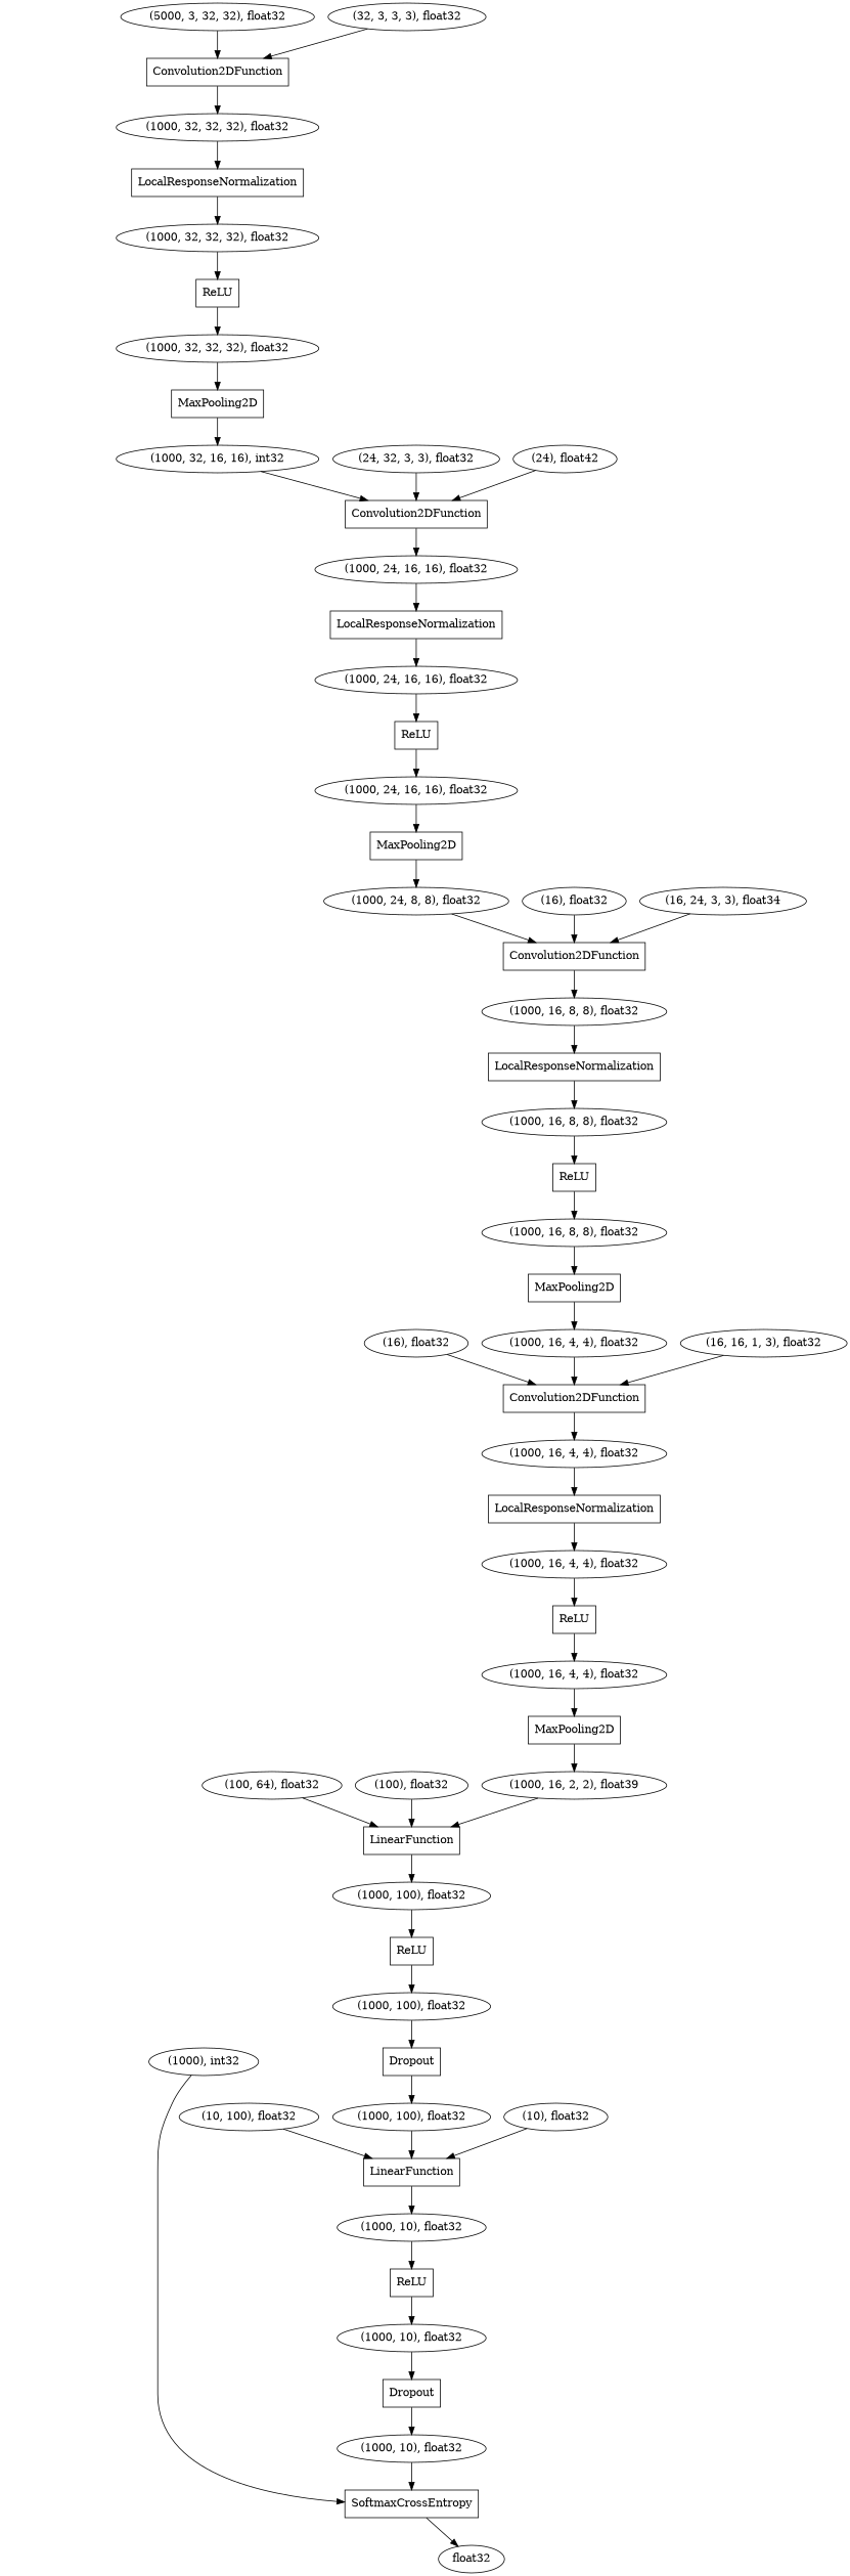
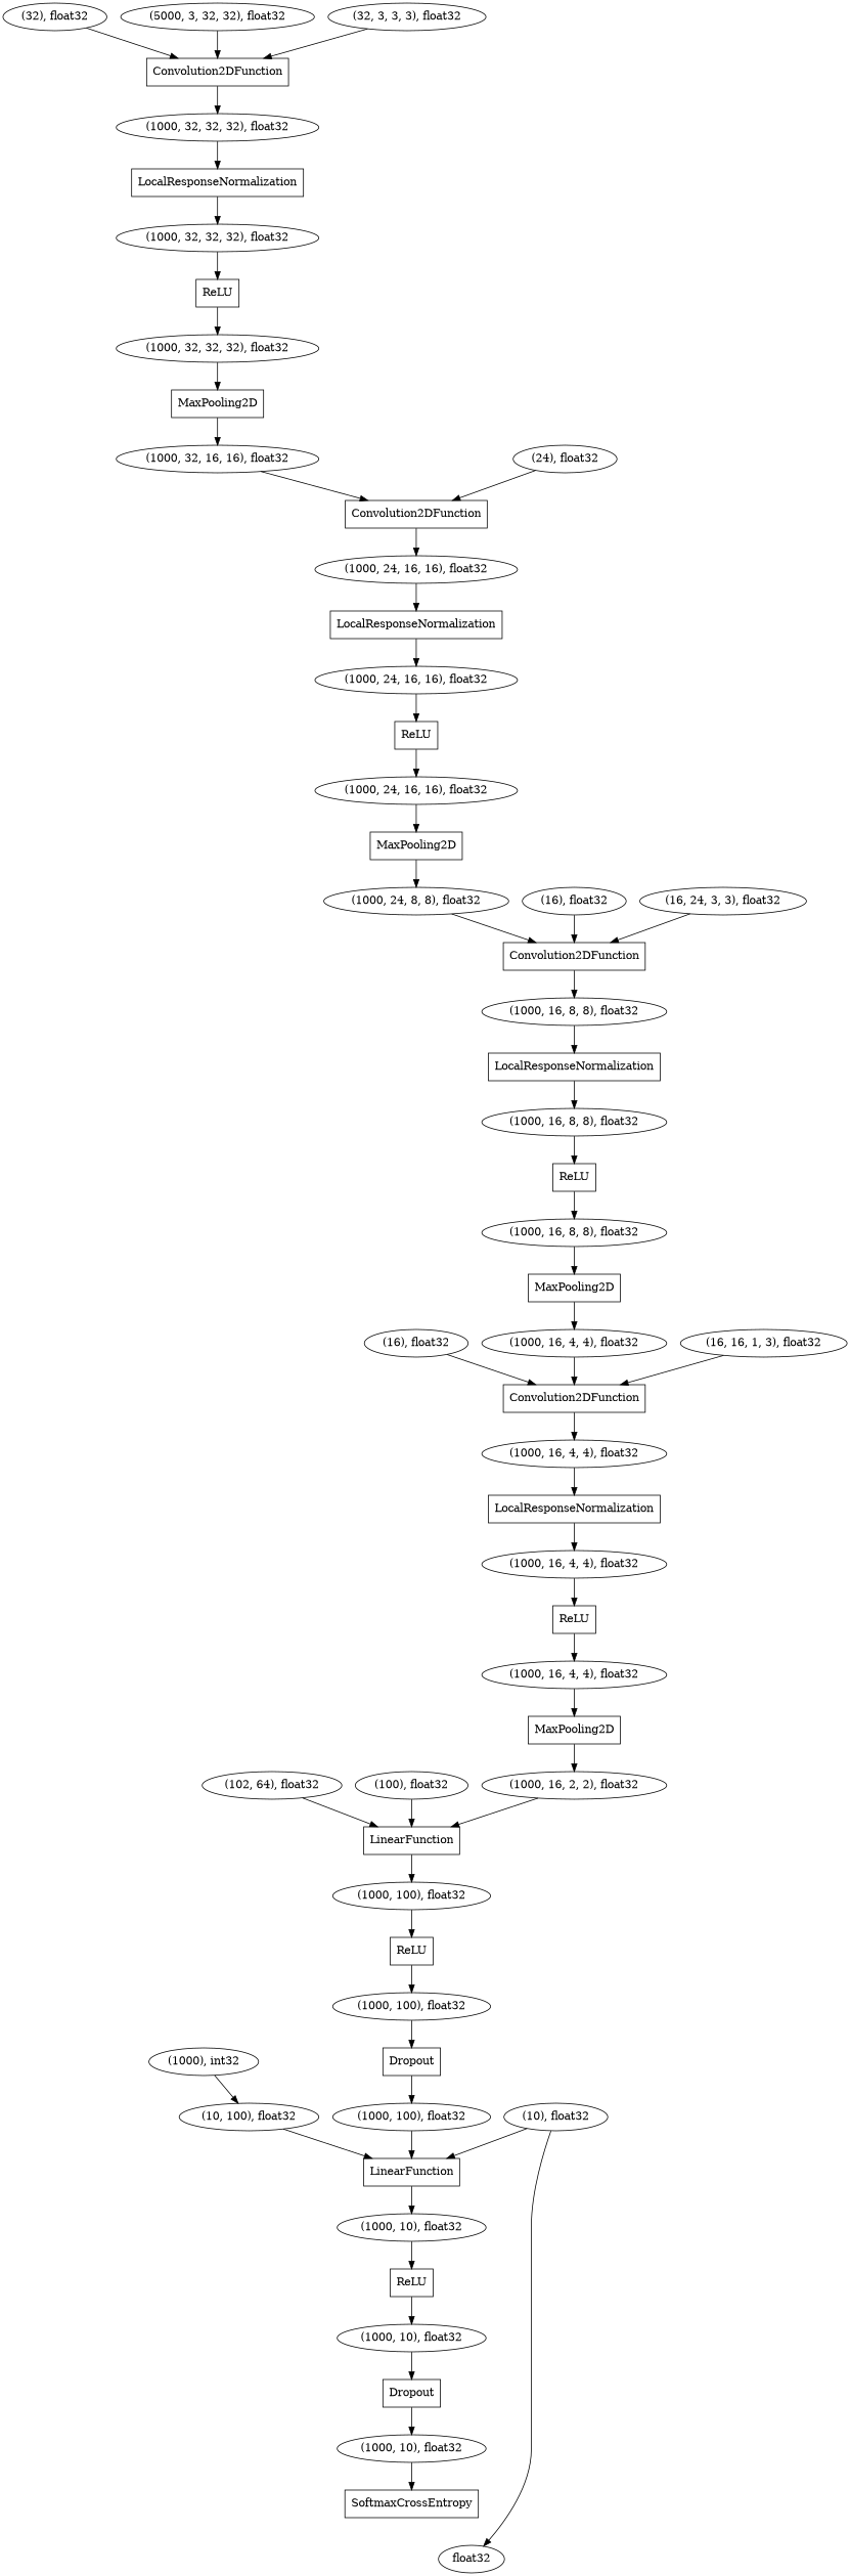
  digraph {
    node [shape=oval]
    n1 [label=Dropout shape=box]
    n2 [label="(1000, 10), float32"]
    n3 [label=SoftmaxCrossEntropy shape=box]
-   n4 [label="(1000, 32, 16, 16), int32"]
+   n4 [label="(1000, 32, 16, 16), float32"]
    n5 [label=Convolution2DFunction shape=box]
    n6 [label="(1000, 24, 16, 16), float32"]
    n7 [label=MaxPooling2D shape=box]
    n8 [label=LinearFunction shape=box]
    n9 [label="(1000, 10), float32"]
    n10 [label=ReLU shape=box]
    n11 [label=LocalResponseNormalization shape=box]
    n12 [label="(1000, 24, 16, 16), float32"]
    n13 [label=LocalResponseNormalization shape=box]
    n14 [label="(1000, 32, 32, 32), float32"]
    n15 [label=ReLU shape=box]
    n16 [label="(1000, 10), float32"]
    n17 [label=LinearFunction shape=box]
    n18 [label="(1000, 100), float32"]
    n19 [label=ReLU shape=box]
    n20 [label=MaxPooling2D shape=box]
    n21 [label="(1000, 24, 8, 8), float32"]
    n22 [label=Convolution2DFunction shape=box]
    n23 [label=Convolution2DFunction shape=box]
    n24 [label="(1000, 16, 4, 4), float32"]
    n25 [label=LocalResponseNormalization shape=box]
    n26 [label=float32]
    n27 [label=LocalResponseNormalization shape=box]
    n28 [label="(1000, 16, 8, 8), float32"]
    n29 [label=ReLU shape=box]
    n30 [label=ReLU shape=box]
    n31 [label="(1000, 16, 4, 4), float32"]
    n32 [label=MaxPooling2D shape=box]
    n33 [label=Convolution2DFunction shape=box]
    n34 [label="(1000, 32, 32, 32), float32"]
    n35 [label="(1000, 16, 8, 8), float32"]
    n36 [label="(1000, 32, 32, 32), float32"]
-   n37 [label="(24, 32, 3, 3), float32"]
    n38 [label="(16), float32"]
    n39 [label=MaxPooling2D shape=box]
    n40 [label="(1000, 16, 4, 4), float32"]
    n41 [label="(16), float32"]
    n42 [label="(1000, 16, 8, 8), float32"]
-   n43 [label="(16, 24, 3, 3), float34"]
+   n43 [label="(16, 24, 3, 3), float32"]
    n44 [label=ReLU shape=box]
    n45 [label="(1000, 24, 16, 16), float32"]
+   n46 [label="(32), float32"]
    n47 [label="(10, 100), float32"]
    n48 [label="(10), float32"]
    n49 [label="(1000, 16, 4, 4), float32"]
-   n50 [label="(100, 64), float32"]
+   n50 [label="(102, 64), float32"]
    n51 [label="(1000), int32"]
    n52 [label="(5000, 3, 32, 32), float32"]
-   n53 [label="(24), float42"]
+   n53 [label="(24), float32"]
    n54 [label="(100), float32"]
-   n55 [label="(1000, 16, 2, 2), float39"]
+   n55 [label="(1000, 16, 2, 2), float32"]
    n56 [label="(1000, 100), float32"]
    n57 [label=Dropout shape=box]
    n58 [label="(32, 3, 3, 3), float32"]
    n59 [label="(1000, 100), float32"]
    n60 [label="(16, 16, 1, 3), float32"]
    n1 -> n2
    n2 -> n3
-   n3 -> n26
+   n48 -> n26
    n4 -> n5
    n5 -> n6
    n6 -> n11
    n7 -> n4
    n8 -> n9
    n9 -> n10
    n10 -> n16
    n11 -> n12
    n12 -> n44
    n13 -> n14
    n14 -> n15
    n15 -> n36
    n16 -> n1
    n17 -> n18
    n18 -> n19
    n19 -> n56
    n20 -> n21
    n21 -> n22
    n22 -> n42
    n23 -> n24
    n24 -> n25
    n25 -> n49
    n27 -> n28
    n28 -> n29
    n29 -> n35
    n30 -> n31
    n31 -> n32
    n32 -> n55
    n33 -> n34
    n34 -> n13
    n35 -> n39
    n36 -> n7
-   n37 -> n5
    n38 -> n23
    n39 -> n40
    n40 -> n23
    n41 -> n22
    n42 -> n27
    n43 -> n22
    n44 -> n45
    n45 -> n20
+   n46 -> n33
    n47 -> n8
    n48 -> n8
    n49 -> n30
    n50 -> n17
-   n51 -> n3
+   n51 -> n47
    n52 -> n33
    n53 -> n5
    n54 -> n17
    n55 -> n17
    n56 -> n57
    n57 -> n59
    n58 -> n33
    n59 -> n8
    n60 -> n23
  }
